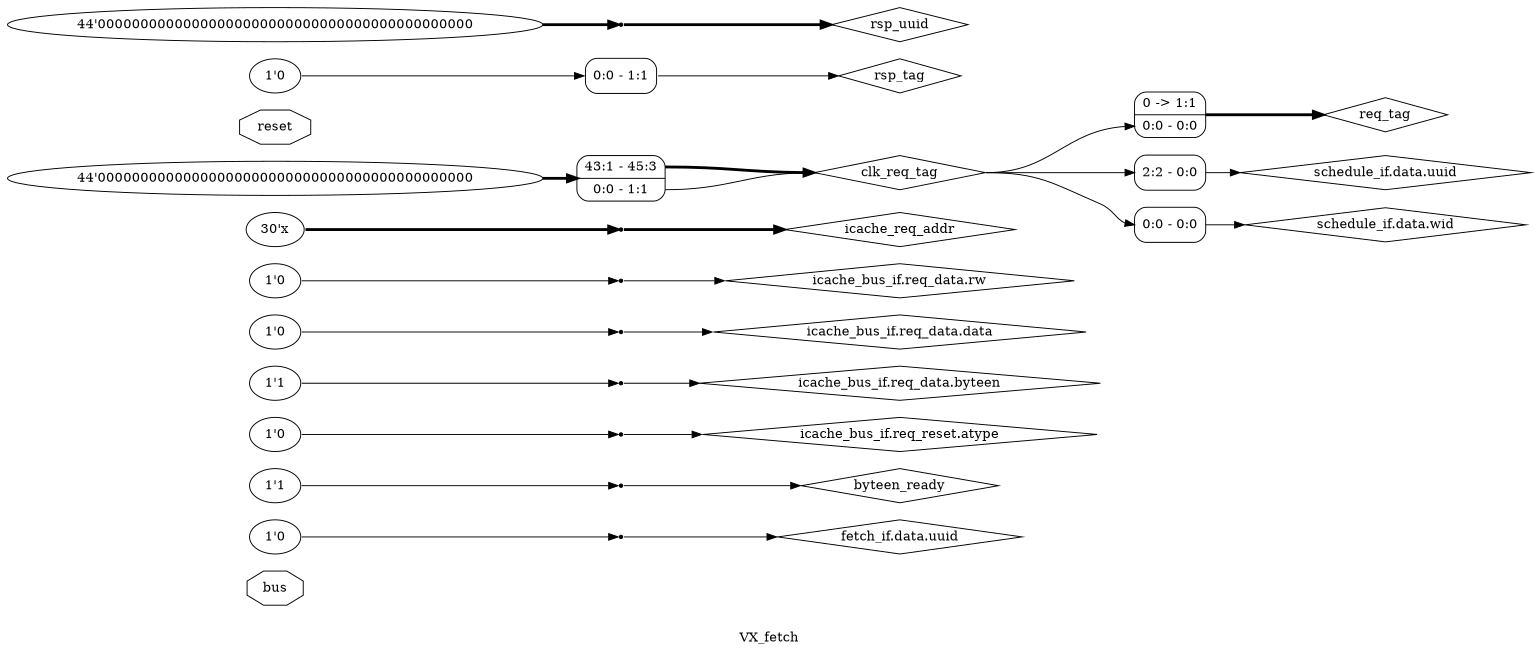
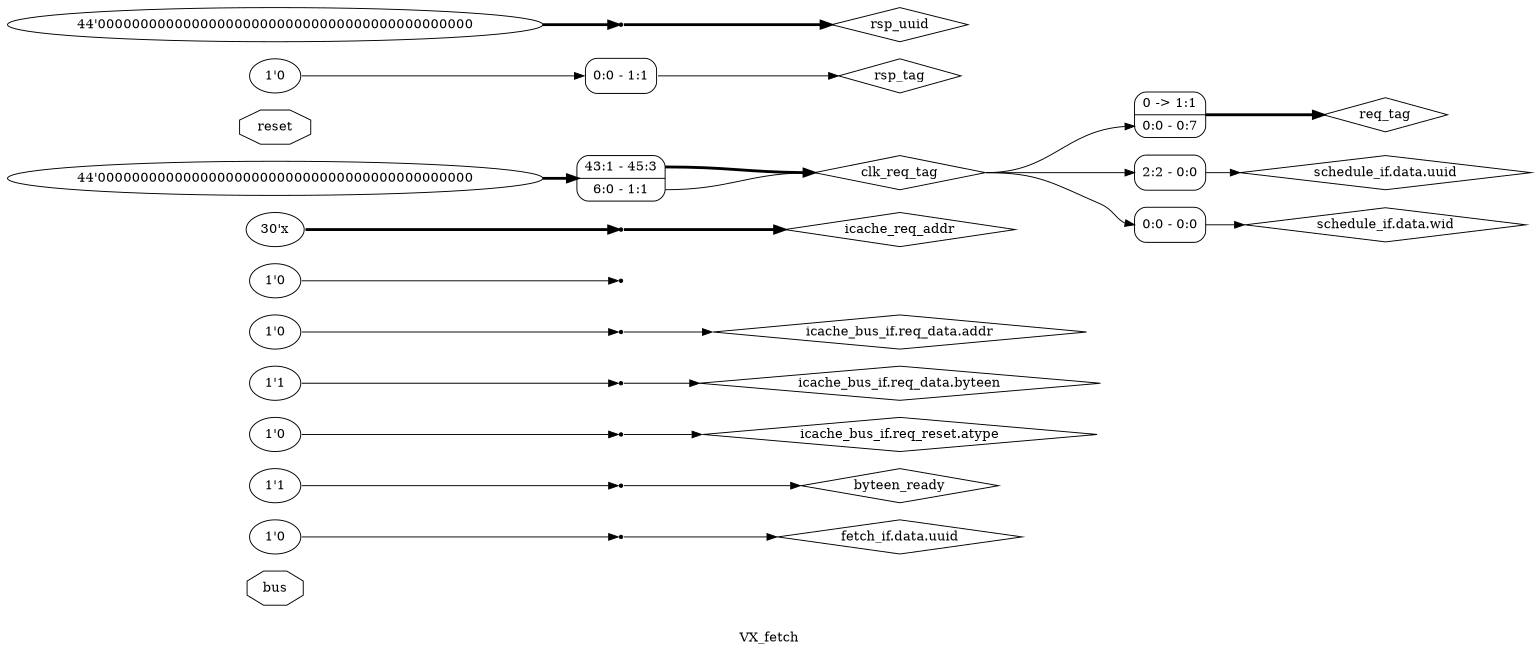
  digraph {
    label=VX_fetch
    rankdir=LR
    remincross=true
    node [color=black fontcolor=black shape=diamond]
    edge [color=black fontcolor=black headport=w tailport=e]
    n1 [label=bus shape=octagon]
    n2 [label="fetch_if.data.uuid"]
    n3 [label=byteen_ready]
    n4 [label="icache_bus_if.req_reset.atype"]
    n5 [label="icache_bus_if.req_data.byteen"]
-   n6 [label="icache_bus_if.req_data.data"]
-   n7 [label="icache_bus_if.req_data.rw"]
+   n6 [label="icache_bus_if.req_data.addr"]
    n8 [label=icache_req_addr]
    n9 [label=clk_req_tag]
-   n10 [label="0 -&gt; 1:1 |<s0> 0:0 - 0:0 " shape=record style=rounded]
+   n10 [label="0 -&gt; 1:1 |<s0> 0:0 - 0:7 " shape=record style=rounded]
    n11 [label="<s0> 2:2 - 0:0 " shape=record style=rounded]
    n12 [label="<s0> 0:0 - 0:0 " shape=record style=rounded]
    n13 [label=req_tag]
    n14 [label="schedule_if.data.uuid"]
    n15 [label="schedule_if.data.wid"]
    n16 [label=reset shape=octagon]
    n17 [label=rsp_tag]
    n18 [label=rsp_uuid]
    n19 [label="1'0" color="" fontcolor="" shape=""]
    x1 [shape=point color="" fontcolor=""]
    n21 [label="1'1" color="" fontcolor="" shape=""]
    x3 [shape=point color="" fontcolor=""]
    n23 [label="1'0" color="" fontcolor="" shape=""]
    x5 [shape=point color="" fontcolor=""]
    n25 [label="1'1" color="" fontcolor="" shape=""]
    x7 [shape=point color="" fontcolor=""]
    n27 [label="1'0" color="" fontcolor="" shape=""]
    x9 [shape=point color="" fontcolor=""]
    n29 [label="1'0" color="" fontcolor="" shape=""]
    x11 [shape=point color="" fontcolor=""]
    n31 [label="30'x" color="" fontcolor="" shape=""]
    x13 [shape=point color="" fontcolor=""]
    n33 [label="44'00000000000000000000000000000000000000000000" color="" fontcolor="" shape=""]
-   n34 [label="<s1> 43:1 - 45:3 |<s0> 0:0 - 1:1 " shape=record style=rounded]
+   n34 [label="<s1> 43:1 - 45:3 |<s0> 6:0 - 1:1 " shape=record style=rounded]
    n35 [label="1'0" color="" fontcolor="" shape=""]
    n36 [label="<s0> 0:0 - 1:1 " shape=record style=rounded]
    n37 [label="44'00000000000000000000000000000000000000000000" color="" fontcolor="" shape=""]
    x20 [shape=point color="" fontcolor=""]
    n9 -> n10 [headport="s0:w"]
    n9 -> n11 [headport="s0:w"]
    n9 -> n12 [headport="s0:w"]
    n10 -> n13 [style="setlinewidth(3)"]
    n11 -> n14
    n12 -> n15
    n19 -> x1
    x1 -> n2
    n21 -> x3
    x3 -> n3
    n23 -> x5
    x5 -> n4
    n25 -> x7
    x7 -> n5
    n27 -> x9
    x9 -> n6
    n29 -> x11
-   x11 -> n7
    n31 -> x13 [style="setlinewidth(3)"]
    x13 -> n8 [style="setlinewidth(3)"]
    n33 -> n34 [style="setlinewidth(3)"]
    n34 -> n9 [tailport="s0:e"]
    n34 -> n9 [style="setlinewidth(3)" tailport="s1:e"]
    n35 -> n36
    n36 -> n17 [tailport="s0:e"]
    n37 -> x20 [style="setlinewidth(3)"]
    x20 -> n18 [style="setlinewidth(3)"]
  }
